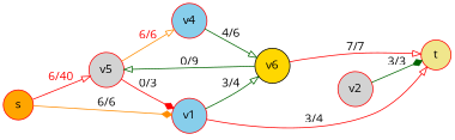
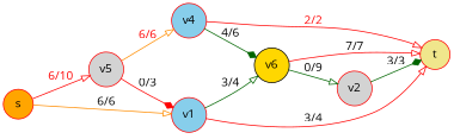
  digraph {
    fontname="Open Sans"
    rankdir=LR
    node [color=red fillcolor=lightgrey fontname="Open Sans" shape=circle style=filled]
    edge [arrowhead=onormal color=red fontname="Open Sans"]
    s [fillcolor=orange]
    v5
    t [fillcolor=khaki]
    v4 [fillcolor=skyblue]
    v1 [fillcolor=skyblue]
    n6 [fillcolor=gold label=v6 color=""]
    v2
    subgraph sub_1 {
      s
      v5
      t
      v4
    }
-   s -> v5 [fontcolor=red label="6/40"]
-   s -> v1 [arrowhead=diamond color=darkorange label="6/6"]
+   s -> v5 [fontcolor=red label="6/10"]
+   s -> v1 [color=darkorange label="6/6"]
    v5 -> v4 [color=darkorange fontcolor=red label="6/6"]
    v5 -> v1 [arrowhead=diamond label="0/3"]
-   v4 -> n6 [color=darkgreen label="4/6"]
+   v4 -> t [fontcolor=red label="2/2"]
+   v4 -> n6 [arrowhead=diamond color=darkgreen label="4/6"]
    v1 -> t [label="3/4"]
    v1 -> n6 [color=darkgreen label="3/4"]
    n6 -> t [label="7/7"]
-   n6 -> v5 [color=darkgreen label="0/9"]
+   n6 -> v2 [color=darkgreen label="0/9"]
    v2 -> t [arrowhead=diamond color=darkgreen label="3/3"]
  }
